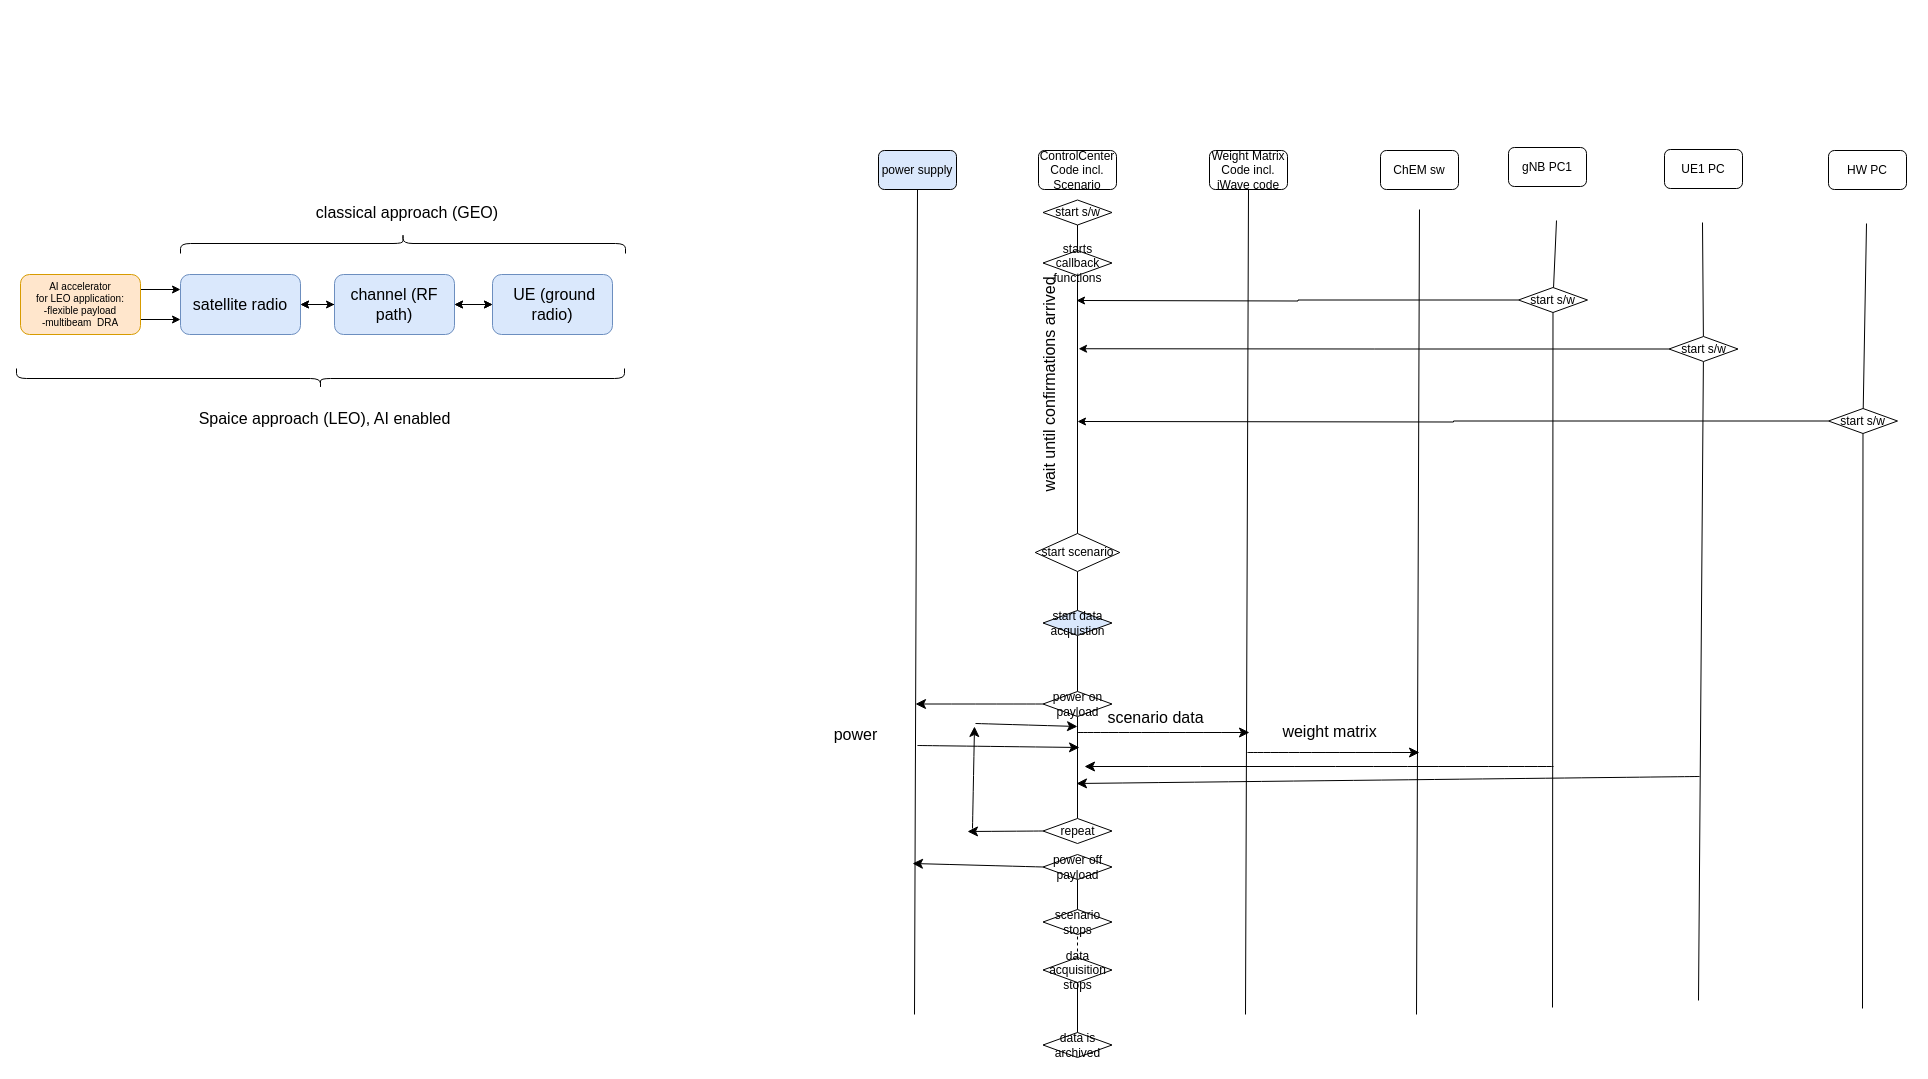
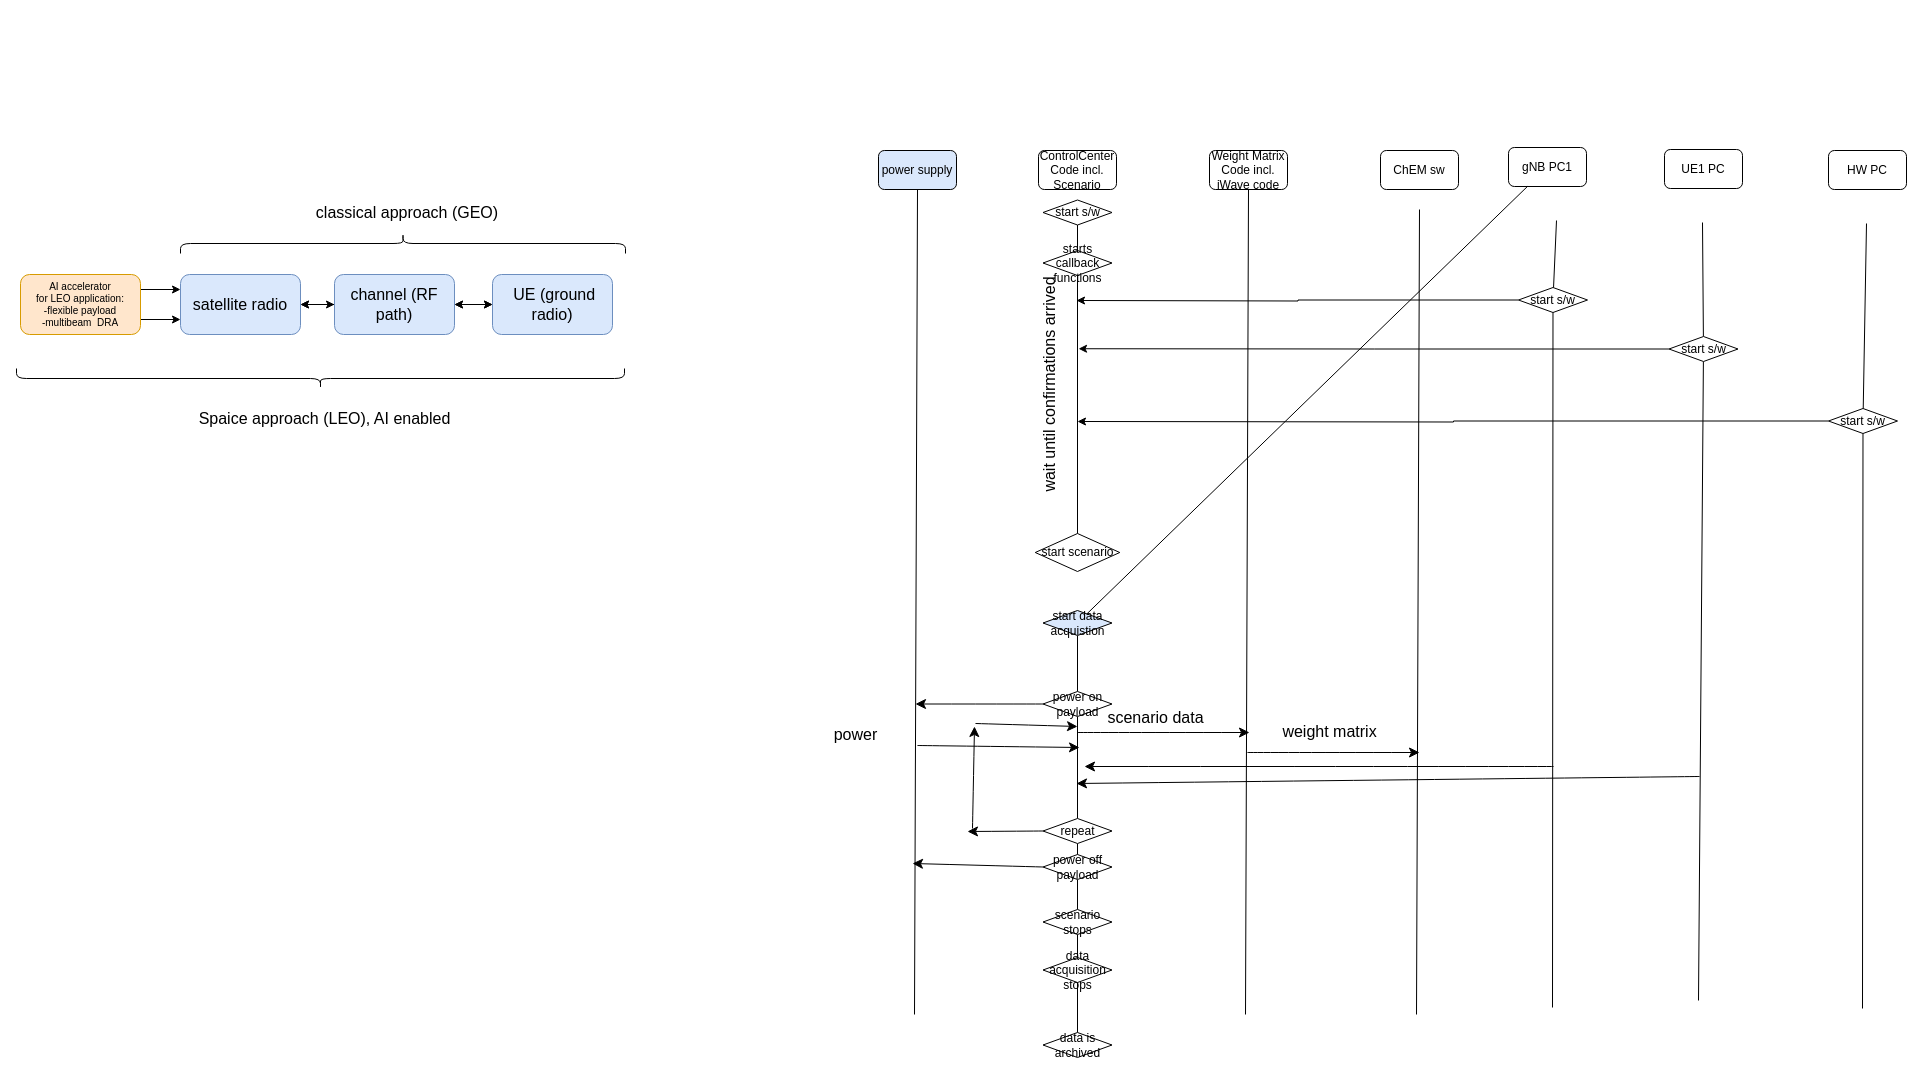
  <mxCell id="0" />
  <mxCell id="1" parent="0" />
  <mxCell id="2" style="edgeStyle=orthogonalEdgeStyle;rounded=0;orthogonalLoop=1;jettySize=auto;html=1;exitX=1;exitY=0.5;exitDx=0;exitDy=0;startArrow=classic;startFill=0;" parent="1" source="3" target="7" edge="1"><mxGeometry relative="1" as="geometry" /></mxCell>
  <mxCell id="3" value="satellite radio" style="rounded=1;whiteSpace=wrap;html=1;fontSize=16;fillColor=#dae8fc;strokeColor=#6c8ebf;" parent="1" vertex="1"><mxGeometry x="180" y="274" width="120" height="60" as="geometry" /></mxCell>
  <mxCell id="4" value="" style="edgeStyle=orthogonalEdgeStyle;rounded=0;orthogonalLoop=1;jettySize=auto;html=1;" parent="1" source="7" target="3" edge="1"><mxGeometry relative="1" as="geometry" /></mxCell>
  <mxCell id="5" style="edgeStyle=orthogonalEdgeStyle;rounded=0;orthogonalLoop=1;jettySize=auto;html=1;exitX=1;exitY=0.5;exitDx=0;exitDy=0;entryX=0;entryY=0.5;entryDx=0;entryDy=0;startArrow=classic;startFill=0;" parent="1" source="7" target="8" edge="1"><mxGeometry relative="1" as="geometry" /></mxCell>
  <mxCell id="6" value="" style="edgeStyle=orthogonalEdgeStyle;rounded=0;orthogonalLoop=1;jettySize=auto;html=1;startArrow=classic;startFill=1;" parent="1" source="7" target="8" edge="1"><mxGeometry relative="1" as="geometry" /></mxCell>
  <mxCell id="7" value="channel (RF path)" style="rounded=1;whiteSpace=wrap;html=1;fontSize=16;fillColor=#dae8fc;strokeColor=#6c8ebf;" parent="1" vertex="1"><mxGeometry x="334" y="274" width="120" height="60" as="geometry" /></mxCell>
  <mxCell id="8" value="&amp;nbsp;UE (ground radio)" style="rounded=1;whiteSpace=wrap;html=1;fontSize=16;fillColor=#dae8fc;strokeColor=#6c8ebf;" parent="1" vertex="1"><mxGeometry x="492" y="274" width="120" height="60" as="geometry" /></mxCell>
  <mxCell id="9" style="edgeStyle=orthogonalEdgeStyle;rounded=0;orthogonalLoop=1;jettySize=auto;html=1;exitX=1;exitY=0.25;exitDx=0;exitDy=0;entryX=0;entryY=0.25;entryDx=0;entryDy=0;" parent="1" source="11" target="3" edge="1"><mxGeometry relative="1" as="geometry" /></mxCell>
  <mxCell id="10" style="edgeStyle=orthogonalEdgeStyle;rounded=0;orthogonalLoop=1;jettySize=auto;html=1;exitX=1;exitY=0.75;exitDx=0;exitDy=0;entryX=0;entryY=0.75;entryDx=0;entryDy=0;" parent="1" source="11" target="3" edge="1"><mxGeometry relative="1" as="geometry" /></mxCell>
  <mxCell id="11" value="&lt;font style=&quot;font-size: 10px;&quot;&gt;AI accelerator&lt;br style=&quot;font-size: 10px;&quot;&gt;for LEO&lt;font style=&quot;font-size: 10px;&quot;&gt; application:&lt;/font&gt;&lt;/font&gt;&lt;font style=&quot;font-size: 10px;&quot;&gt;&lt;br style=&quot;font-size: 10px;&quot;&gt;-flexible payload&lt;/font&gt;&lt;div style=&quot;font-size: 10px;&quot;&gt;&lt;font style=&quot;font-size: 10px;&quot;&gt;-multibeam&amp;nbsp; DRA&lt;br style=&quot;font-size: 10px;&quot;&gt;&lt;/font&gt;&lt;/div&gt;" style="rounded=1;whiteSpace=wrap;html=1;fontSize=10;spacing=0;fillColor=#ffe6cc;strokeColor=#d79b00;" parent="1" vertex="1"><mxGeometry x="20" y="274" width="120" height="60" as="geometry" /></mxCell>
  <mxCell id="12" value="" style="shape=curlyBracket;whiteSpace=wrap;html=1;rounded=1;labelPosition=left;verticalLabelPosition=middle;align=right;verticalAlign=middle;rotation=90;" parent="1" vertex="1"><mxGeometry x="392.5" y="20.5" width="20" height="445" as="geometry" /></mxCell>
  <mxCell id="13" value="" style="shape=curlyBracket;whiteSpace=wrap;html=1;rounded=1;labelPosition=left;verticalLabelPosition=middle;align=right;verticalAlign=middle;rotation=-90;" parent="1" vertex="1"><mxGeometry x="310" y="74" width="20" height="608" as="geometry" /></mxCell>
  <mxCell id="14" value="classical approach (GEO)" style="text;html=1;strokeColor=none;fillColor=none;align=center;verticalAlign=middle;whiteSpace=wrap;rounded=0;fontSize=16;" parent="1" vertex="1"><mxGeometry x="292" y="197" width="229.5" height="30" as="geometry" /></mxCell>
  <mxCell id="15" value="Spaice approach (LEO), AI enabled" style="text;html=1;strokeColor=none;fillColor=none;align=center;verticalAlign=middle;whiteSpace=wrap;rounded=0;fontSize=16;" parent="1" vertex="1"><mxGeometry x="180" y="403" width="289" height="30" as="geometry" /></mxCell>
  <mxCell id="16" value="" style="endArrow=none;html=1;rounded=0;" parent="1" source="50" edge="1"><mxGeometry width="50" height="50" relative="1" as="geometry"><mxPoint x="1072" y="731" as="sourcePoint" /><mxPoint x="1076" y="220" as="targetPoint" /></mxGeometry></mxCell>
  <mxCell id="17" value="" style="endArrow=none;html=1;rounded=0;" parent="1" source="30" edge="1"><mxGeometry width="50" height="50" relative="1" as="geometry"><mxPoint x="1552" y="731" as="sourcePoint" /><mxPoint x="1556" y="220" as="targetPoint" /></mxGeometry></mxCell>
  <mxCell id="18" value="ControlCenter Code incl. Scenario" style="rounded=1;whiteSpace=wrap;html=1;" parent="1" vertex="1"><mxGeometry x="1038" y="150" width="78" height="39" as="geometry" /></mxCell>
  <mxCell id="19" value="ChEM sw" style="rounded=1;whiteSpace=wrap;html=1;" parent="1" vertex="1"><mxGeometry x="1380" y="150" width="78" height="39" as="geometry" /></mxCell>
  <mxCell id="20" value="gNB PC1" style="rounded=1;whiteSpace=wrap;html=1;" parent="1" vertex="1"><mxGeometry x="1508" y="147" width="78" height="39" as="geometry" /></mxCell>
  <mxCell id="21" value="" style="endArrow=none;html=1;rounded=0;" parent="1" source="33" edge="1"><mxGeometry width="50" height="50" relative="1" as="geometry"><mxPoint x="1698" y="733" as="sourcePoint" /><mxPoint x="1702" y="222" as="targetPoint" /></mxGeometry></mxCell>
  <mxCell id="22" value="&lt;div&gt;UE1 PC&lt;br&gt;&lt;/div&gt;" style="rounded=1;whiteSpace=wrap;html=1;" parent="1" vertex="1"><mxGeometry x="1664" y="149" width="78" height="39" as="geometry" /></mxCell>
  <mxCell id="23" value="" style="endArrow=none;html=1;rounded=0;" parent="1" source="36" edge="1"><mxGeometry width="50" height="50" relative="1" as="geometry"><mxPoint x="1862" y="734" as="sourcePoint" /><mxPoint x="1866" y="223" as="targetPoint" /></mxGeometry></mxCell>
  <mxCell id="24" value="HW PC" style="rounded=1;whiteSpace=wrap;html=1;" parent="1" vertex="1"><mxGeometry x="1828" y="150" width="78" height="39" as="geometry" /></mxCell>
- <mxCell id="25" value="" style="endArrow=none;html=1;rounded=0;" parent="1" source="38" target="26" edge="1"><mxGeometry width="50" height="50" relative="1" as="geometry"><mxPoint x="1072" y="731" as="sourcePoint" /><mxPoint x="1076" y="220" as="targetPoint" /></mxGeometry></mxCell>
+ <mxCell id="25" value="" style="endArrow=none;html=1;rounded=0;" parent="1" source="38" target="20" edge="1"><mxGeometry width="50" height="50" relative="1" as="geometry"><mxPoint x="1072" y="731" as="sourcePoint" /><mxPoint x="1076" y="220" as="targetPoint" /></mxGeometry></mxCell>
  <mxCell id="26" value="start scenario" style="rhombus;whiteSpace=wrap;html=1;" parent="1" vertex="1"><mxGeometry x="1034.75" y="533" width="84.5" height="38" as="geometry" /></mxCell>
  <mxCell id="27" value="" style="endArrow=none;html=1;rounded=0;" parent="1" edge="1"><mxGeometry width="50" height="50" relative="1" as="geometry"><mxPoint x="1416" y="1014" as="sourcePoint" /><mxPoint x="1419" y="209" as="targetPoint" /></mxGeometry></mxCell>
  <mxCell id="28" value="" style="endArrow=none;html=1;rounded=0;" parent="1" target="30" edge="1"><mxGeometry width="50" height="50" relative="1" as="geometry"><mxPoint x="1552" y="1007" as="sourcePoint" /><mxPoint x="1556" y="220" as="targetPoint" /></mxGeometry></mxCell>
  <mxCell id="29" style="edgeStyle=orthogonalEdgeStyle;rounded=0;orthogonalLoop=1;jettySize=auto;html=1;exitX=0;exitY=0.5;exitDx=0;exitDy=0;" parent="1" source="30" edge="1"><mxGeometry relative="1" as="geometry"><mxPoint x="1076" y="300" as="targetPoint" /></mxGeometry></mxCell>
  <mxCell id="30" value="start s/w" style="rhombus;whiteSpace=wrap;html=1;" parent="1" vertex="1"><mxGeometry x="1518" y="287" width="69" height="25" as="geometry" /></mxCell>
  <mxCell id="31" value="" style="endArrow=none;html=1;rounded=0;" parent="1" target="33" edge="1"><mxGeometry width="50" height="50" relative="1" as="geometry"><mxPoint x="1698" y="1000" as="sourcePoint" /><mxPoint x="1702" y="222" as="targetPoint" /></mxGeometry></mxCell>
  <mxCell id="32" style="edgeStyle=orthogonalEdgeStyle;rounded=0;orthogonalLoop=1;jettySize=auto;html=1;exitX=0;exitY=0.5;exitDx=0;exitDy=0;" parent="1" source="33" edge="1"><mxGeometry relative="1" as="geometry"><mxPoint x="1078.059" y="348.235" as="targetPoint" /></mxGeometry></mxCell>
  <mxCell id="33" value="start s/w" style="rhombus;whiteSpace=wrap;html=1;" parent="1" vertex="1"><mxGeometry x="1668.5" y="336" width="69" height="25" as="geometry" /></mxCell>
  <mxCell id="34" value="" style="endArrow=none;html=1;rounded=0;" parent="1" target="36" edge="1"><mxGeometry width="50" height="50" relative="1" as="geometry"><mxPoint x="1862" y="1008" as="sourcePoint" /><mxPoint x="1866" y="223" as="targetPoint" /></mxGeometry></mxCell>
  <mxCell id="35" style="edgeStyle=orthogonalEdgeStyle;rounded=0;orthogonalLoop=1;jettySize=auto;html=1;exitX=0;exitY=0.5;exitDx=0;exitDy=0;" parent="1" source="36" edge="1"><mxGeometry relative="1" as="geometry"><mxPoint x="1077" y="421" as="targetPoint" /></mxGeometry></mxCell>
  <mxCell id="36" value="start s/w" style="rhombus;whiteSpace=wrap;html=1;" parent="1" vertex="1"><mxGeometry x="1828" y="408" width="69" height="25" as="geometry" /></mxCell>
  <mxCell id="37" value="" style="endArrow=none;html=1;rounded=0;" parent="1" source="44" target="38" edge="1"><mxGeometry width="50" height="50" relative="1" as="geometry"><mxPoint x="1077" y="725" as="sourcePoint" /><mxPoint x="1077" y="547" as="targetPoint" /></mxGeometry></mxCell>
  <mxCell id="38" value="start data acquistion" style="rhombus;whiteSpace=wrap;html=1;fillColor=#dae8fc;" parent="1" vertex="1"><mxGeometry x="1042.5" y="610" width="69" height="25" as="geometry" /></mxCell>
  <mxCell id="39" value="" style="endArrow=none;html=1;rounded=0;" parent="1" source="48" target="41" edge="1"><mxGeometry width="50" height="50" relative="1" as="geometry"><mxPoint x="1077" y="940" as="sourcePoint" /><mxPoint x="1077" y="688" as="targetPoint" /></mxGeometry></mxCell>
  <mxCell id="40" style="edgeStyle=none;curved=1;rounded=0;orthogonalLoop=1;jettySize=auto;html=1;exitX=0;exitY=0.5;exitDx=0;exitDy=0;fontSize=12;startSize=8;endSize=8;" edge="1" parent="1" source="41"><mxGeometry relative="1" as="geometry"><mxPoint x="912" y="863" as="targetPoint" /></mxGeometry></mxCell>
  <mxCell id="41" value="power off payload" style="rhombus;whiteSpace=wrap;html=1;" parent="1" vertex="1"><mxGeometry x="1042.5" y="854" width="69" height="25" as="geometry" /></mxCell>
  <mxCell id="42" value="" style="endArrow=none;html=1;rounded=0;" parent="1" source="64" target="44" edge="1"><mxGeometry width="50" height="50" relative="1" as="geometry"><mxPoint x="1077" y="767" as="sourcePoint" /><mxPoint x="1077" y="635" as="targetPoint" /></mxGeometry></mxCell>
  <mxCell id="43" style="edgeStyle=none;curved=1;rounded=0;orthogonalLoop=1;jettySize=auto;html=1;fontSize=12;startSize=8;endSize=8;" edge="1" parent="1" source="44"><mxGeometry relative="1" as="geometry"><mxPoint x="915" y="703.5" as="targetPoint" /></mxGeometry></mxCell>
  <mxCell id="44" value="power on payload" style="rhombus;whiteSpace=wrap;html=1;" parent="1" vertex="1"><mxGeometry x="1042.5" y="691" width="69" height="25" as="geometry" /></mxCell>
  <mxCell id="45" value="" style="endArrow=none;html=1;rounded=0;" parent="1" source="51" target="46" edge="1"><mxGeometry width="50" height="50" relative="1" as="geometry"><mxPoint x="1080" y="1068" as="sourcePoint" /><mxPoint x="1077" y="845" as="targetPoint" /></mxGeometry></mxCell>
  <mxCell id="46" value="data acquisition stops" style="rhombus;whiteSpace=wrap;html=1;" parent="1" vertex="1"><mxGeometry x="1042.5" y="957" width="69" height="25" as="geometry" /></mxCell>
- <mxCell id="47" value="" style="endArrow=none;html=1;rounded=0;dashed=1;" parent="1" source="46" target="48" edge="1"><mxGeometry width="50" height="50" relative="1" as="geometry"><mxPoint x="1079" y="993" as="sourcePoint" /><mxPoint x="1077" y="845" as="targetPoint" /></mxGeometry></mxCell>
+ <mxCell id="47" value="" style="endArrow=none;html=1;rounded=0;" parent="1" source="46" target="48" edge="1"><mxGeometry width="50" height="50" relative="1" as="geometry"><mxPoint x="1079" y="993" as="sourcePoint" /><mxPoint x="1077" y="845" as="targetPoint" /></mxGeometry></mxCell>
  <mxCell id="48" value="scenario stops" style="rhombus;whiteSpace=wrap;html=1;" parent="1" vertex="1"><mxGeometry x="1042.5" y="909" width="69" height="25" as="geometry" /></mxCell>
  <mxCell id="49" value="" style="endArrow=none;html=1;rounded=0;" parent="1" source="26" target="50" edge="1"><mxGeometry width="50" height="50" relative="1" as="geometry"><mxPoint x="1077" y="522" as="sourcePoint" /><mxPoint x="1076" y="220" as="targetPoint" /></mxGeometry></mxCell>
  <mxCell id="50" value="start s/w" style="rhombus;whiteSpace=wrap;html=1;" parent="1" vertex="1"><mxGeometry x="1042.5" y="199.5" width="69" height="25" as="geometry" /></mxCell>
  <mxCell id="51" value="data is archived" style="rhombus;whiteSpace=wrap;html=1;" parent="1" vertex="1"><mxGeometry x="1042.5" y="1032" width="69" height="25" as="geometry" /></mxCell>
  <mxCell id="52" value="" style="endArrow=classic;html=1;rounded=0;fontSize=12;startSize=8;endSize=8;curved=1;" parent="1" edge="1"><mxGeometry width="50" height="50" relative="1" as="geometry"><mxPoint x="1077" y="732" as="sourcePoint" /><mxPoint x="1249" y="732" as="targetPoint" /></mxGeometry></mxCell>
  <mxCell id="53" value="Weight Matrix Code incl. iWave code" style="rounded=1;whiteSpace=wrap;html=1;" parent="1" vertex="1"><mxGeometry x="1209" y="150" width="78" height="39" as="geometry" /></mxCell>
  <mxCell id="54" value="" style="endArrow=none;html=1;rounded=0;entryX=0.5;entryY=1;entryDx=0;entryDy=0;" parent="1" target="53" edge="1"><mxGeometry width="50" height="50" relative="1" as="geometry"><mxPoint x="1245" y="1014" as="sourcePoint" /><mxPoint x="1245.489" y="446.996" as="targetPoint" /></mxGeometry></mxCell>
  <mxCell id="55" value="scenario data" style="text;html=1;strokeColor=none;fillColor=none;align=center;verticalAlign=middle;whiteSpace=wrap;rounded=0;fontSize=16;" parent="1" vertex="1"><mxGeometry x="1105" y="702" width="101" height="30" as="geometry" /></mxCell>
  <mxCell id="56" value="" style="endArrow=classic;html=1;rounded=0;fontSize=12;startSize=8;endSize=8;curved=1;" parent="1" edge="1"><mxGeometry width="50" height="50" relative="1" as="geometry"><mxPoint x="1247" y="752" as="sourcePoint" /><mxPoint x="1419" y="752" as="targetPoint" /></mxGeometry></mxCell>
  <mxCell id="57" value="wait until confirmations arrived" style="text;html=1;align=center;verticalAlign=middle;whiteSpace=wrap;rounded=0;fontSize=16;rotation=-90;" vertex="1" parent="1"><mxGeometry x="930" y="369" width="238" height="30" as="geometry" /></mxCell>
  <mxCell id="58" value="starts callback functions" style="rhombus;whiteSpace=wrap;html=1;" vertex="1" parent="1"><mxGeometry x="1042.5" y="250" width="69" height="25" as="geometry" /></mxCell>
  <mxCell id="59" value="weight matrix" style="text;html=1;strokeColor=none;fillColor=none;align=center;verticalAlign=middle;whiteSpace=wrap;rounded=0;fontSize=16;" vertex="1" parent="1"><mxGeometry x="1279" y="716" width="101" height="30" as="geometry" /></mxCell>
  <mxCell id="60" value="power supply" style="rounded=1;whiteSpace=wrap;html=1;fillColor=#dae8fc;" vertex="1" parent="1"><mxGeometry x="878" y="150" width="78" height="39" as="geometry" /></mxCell>
  <mxCell id="61" value="" style="endArrow=none;html=1;rounded=0;entryX=0.5;entryY=1;entryDx=0;entryDy=0;" edge="1" parent="1" target="60"><mxGeometry width="50" height="50" relative="1" as="geometry"><mxPoint x="914" y="1014" as="sourcePoint" /><mxPoint x="914.489" y="446.996" as="targetPoint" /></mxGeometry></mxCell>
+ <mxCell id="62" value="" style="endArrow=none;html=1;rounded=0;" edge="1" parent="1" source="41" target="64"><mxGeometry width="50" height="50" relative="1" as="geometry"><mxPoint x="1077" y="854" as="sourcePoint" /><mxPoint x="1077" y="716" as="targetPoint" /></mxGeometry></mxCell>
  <mxCell id="63" style="edgeStyle=none;curved=1;rounded=0;orthogonalLoop=1;jettySize=auto;html=1;exitX=0;exitY=0.5;exitDx=0;exitDy=0;fontSize=12;startSize=8;endSize=8;" edge="1" parent="1" source="64"><mxGeometry relative="1" as="geometry"><mxPoint x="967" y="831" as="targetPoint" /></mxGeometry></mxCell>
  <mxCell id="64" value="repeat" style="rhombus;whiteSpace=wrap;html=1;" vertex="1" parent="1"><mxGeometry x="1042.5" y="818" width="69" height="25" as="geometry" /></mxCell>
  <mxCell id="65" value="" style="endArrow=classic;html=1;rounded=0;fontSize=12;startSize=8;endSize=8;curved=1;" edge="1" parent="1"><mxGeometry width="50" height="50" relative="1" as="geometry"><mxPoint x="972" y="828" as="sourcePoint" /><mxPoint x="974" y="726" as="targetPoint" /></mxGeometry></mxCell>
  <mxCell id="66" value="" style="endArrow=classic;html=1;rounded=0;fontSize=12;startSize=8;endSize=8;curved=1;" edge="1" parent="1"><mxGeometry width="50" height="50" relative="1" as="geometry"><mxPoint x="975" y="723" as="sourcePoint" /><mxPoint x="1077" y="726" as="targetPoint" /></mxGeometry></mxCell>
  <mxCell id="67" value="" style="endArrow=classic;html=1;rounded=0;fontSize=12;startSize=8;endSize=8;curved=1;" edge="1" parent="1"><mxGeometry width="50" height="50" relative="1" as="geometry"><mxPoint x="917" y="745" as="sourcePoint" /><mxPoint x="1079" y="747" as="targetPoint" /></mxGeometry></mxCell>
  <mxCell id="68" value="power" style="text;html=1;strokeColor=none;fillColor=none;align=center;verticalAlign=middle;whiteSpace=wrap;rounded=0;fontSize=16;" vertex="1" parent="1"><mxGeometry x="805" y="719" width="101" height="30" as="geometry" /></mxCell>
  <mxCell id="69" style="edgeStyle=none;curved=1;rounded=0;orthogonalLoop=1;jettySize=auto;html=1;exitX=0;exitY=0.5;exitDx=0;exitDy=0;fontSize=12;startSize=8;endSize=8;" edge="1" parent="1"><mxGeometry relative="1" as="geometry"><mxPoint x="1084" y="766" as="targetPoint" /><mxPoint x="1553" y="766" as="sourcePoint" /></mxGeometry></mxCell>
  <mxCell id="70" style="edgeStyle=none;curved=1;rounded=0;orthogonalLoop=1;jettySize=auto;html=1;fontSize=12;startSize=8;endSize=8;" edge="1" parent="1"><mxGeometry relative="1" as="geometry"><mxPoint x="1076" y="783" as="targetPoint" /><mxPoint x="1699" y="776" as="sourcePoint" /></mxGeometry></mxCell>
